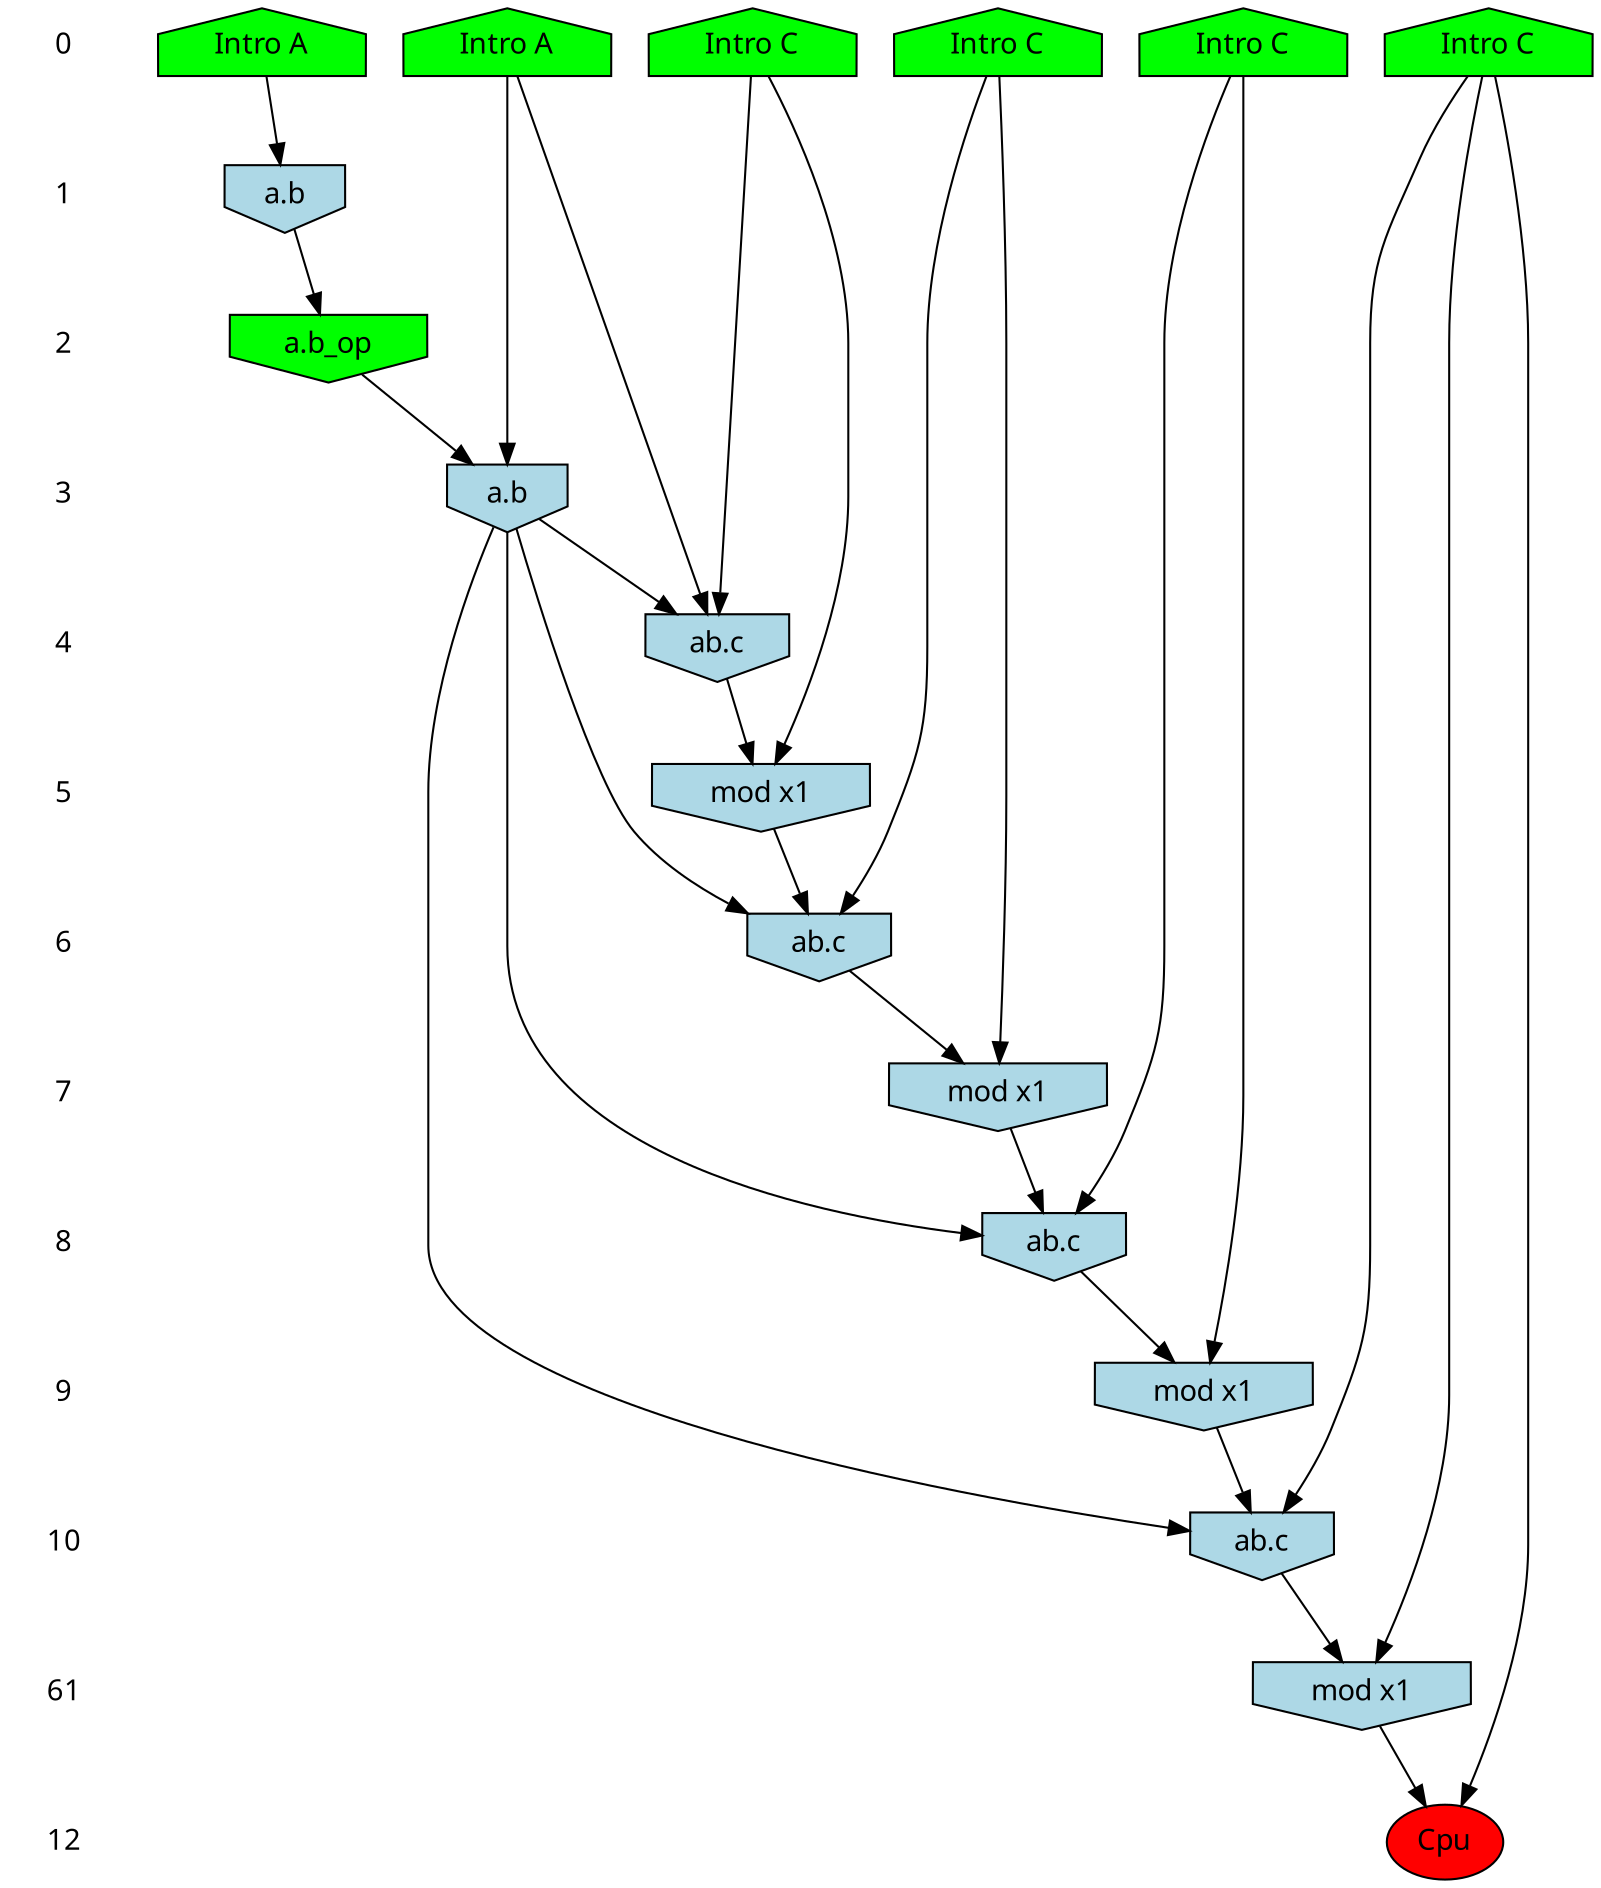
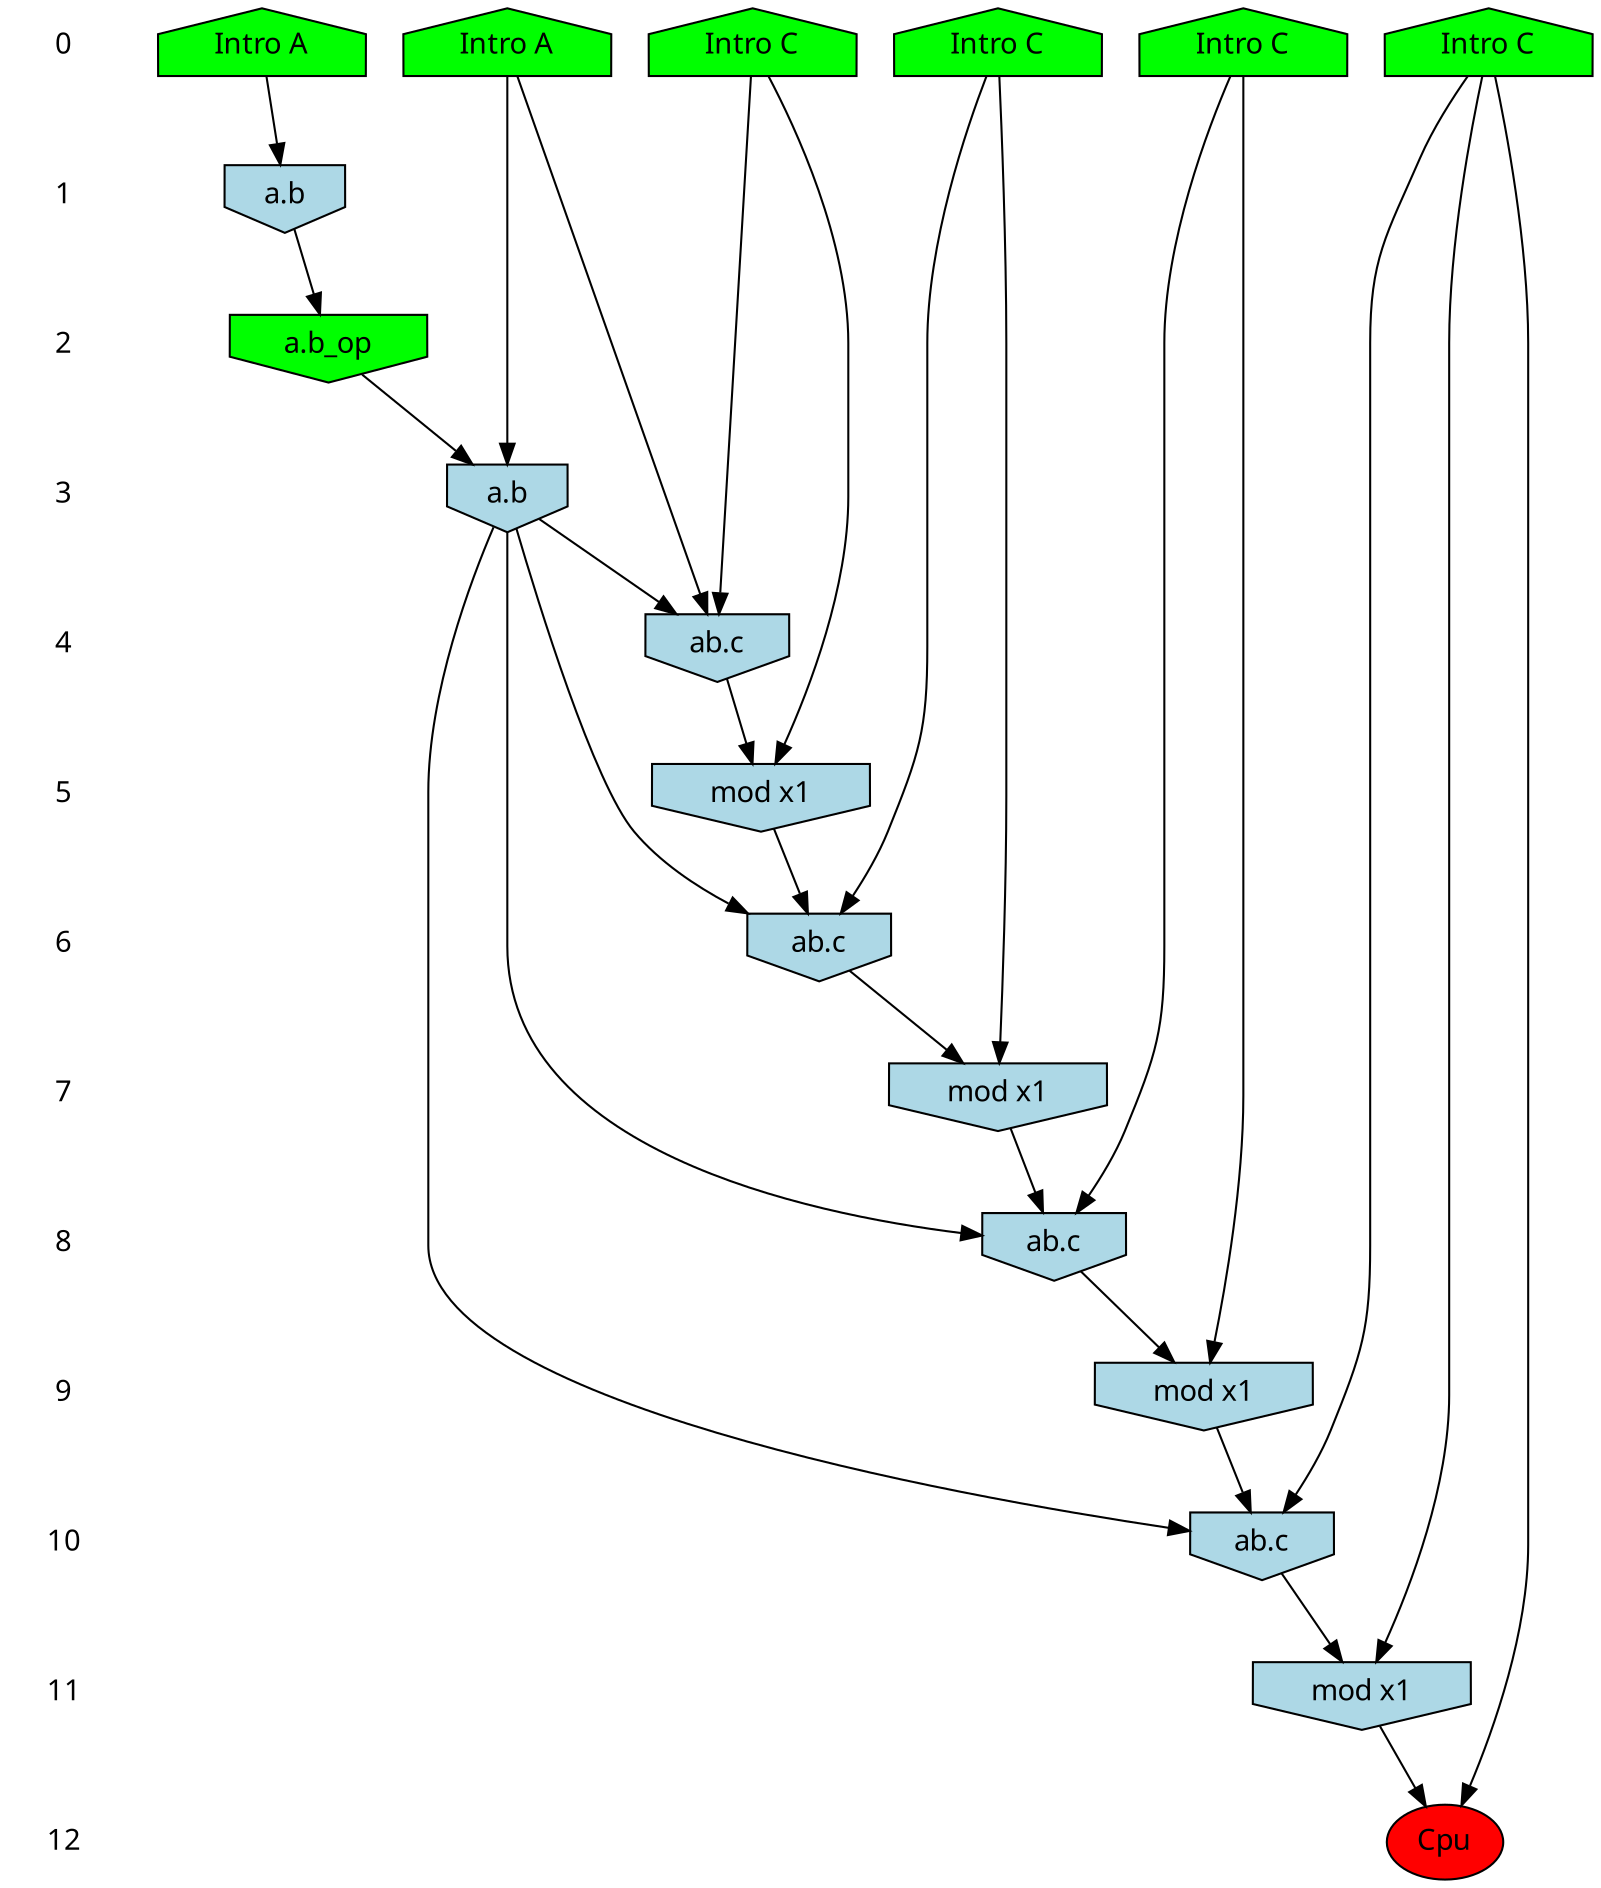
  digraph {
    fontname="Noto Sans"
    ranksep=.5
    node [fontname="Noto Sans" shape=plaintext style=filled]
    edge [fontname="Noto Sans"]
    0 [style=""]
    n2 [fillcolor=green label="Intro A" shape=house]
    n3 [fillcolor=green label="Intro A" shape=house]
    n4 [fillcolor=green label="Intro C" shape=house]
    n5 [fillcolor=green label="Intro C" shape=house]
    n6 [fillcolor=green label="Intro C" shape=house]
    n7 [fillcolor=green label="Intro C" shape=house]
    1 [style=""]
    n9 [fillcolor=lightblue label="a.b" shape=invhouse]
    2 [style=""]
    n11 [fillcolor=green label="a.b_op" shape=invhouse]
    3 [style=""]
    n13 [fillcolor=lightblue label="a.b" shape=invhouse]
    4 [style=""]
    n15 [fillcolor=lightblue label="ab.c" shape=invhouse]
    5 [style=""]
    n17 [fillcolor=lightblue label="mod x1" shape=invhouse]
    6 [style=""]
    n19 [fillcolor=lightblue label="ab.c" shape=invhouse]
    7 [style=""]
    n21 [fillcolor=lightblue label="mod x1" shape=invhouse]
    8 [style=""]
    n23 [fillcolor=lightblue label="ab.c" shape=invhouse]
    9 [style=""]
    n25 [fillcolor=lightblue label="mod x1" shape=invhouse]
    10 [style=""]
    n27 [fillcolor=lightblue label="ab.c" shape=invhouse]
-   11 [label=61 style=""]
+   11 [style=""]
    n29 [fillcolor=lightblue label="mod x1" shape=invhouse]
    12 [style=""]
    n31 [fillcolor=red label=Cpu shape=""]
    subgraph sub_1 {
      rank=same
      0
      n2
      n3
      n4
      n5
      n6
      n7
    }
    subgraph sub_2 {
      rank=same
      1
      n9
    }
    subgraph sub_3 {
      rank=same
      2
      n11
    }
    subgraph sub_4 {
      rank=same
      3
      n13
    }
    subgraph sub_5 {
      rank=same
      4
      n15
    }
    subgraph sub_6 {
      rank=same
      5
      n17
    }
    subgraph sub_7 {
      rank=same
      6
      n19
    }
    subgraph sub_8 {
      rank=same
      7
      n21
    }
    subgraph sub_9 {
      rank=same
      8
      n23
    }
    subgraph sub_10 {
      rank=same
      9
      n25
    }
    subgraph sub_11 {
      rank=same
      10
      n27
    }
    subgraph sub_12 {
      rank=same
      11
      n29
    }
    subgraph sub_13 {
      rank=same
      12
      n31
    }
    0 -> 1 [style=invis]
    n2 -> n13
    n2 -> n15
    n3 -> n9
    n4 -> n23
    n4 -> n25
    n5 -> n19
    n5 -> n21
    n6 -> n27
    n6 -> n29
    n6 -> n31
    n7 -> n15
    n7 -> n17
    1 -> 2 [style=invis]
    n9 -> n11
    2 -> 3 [style=invis]
    n11 -> n13
    3 -> 4 [style=invis]
    n13 -> n15
    n13 -> n19
    n13 -> n23
    n13 -> n27
    4 -> 5 [style=invis]
    n15 -> n17
    5 -> 6 [style=invis]
    n17 -> n19
    6 -> 7 [style=invis]
    n19 -> n21
    7 -> 8 [style=invis]
    n21 -> n23
    8 -> 9 [style=invis]
    n23 -> n25
    9 -> 10 [style=invis]
    n25 -> n27
    10 -> 11 [style=invis]
    n27 -> n29
    11 -> 12 [style=invis]
    n29 -> n31
  }
